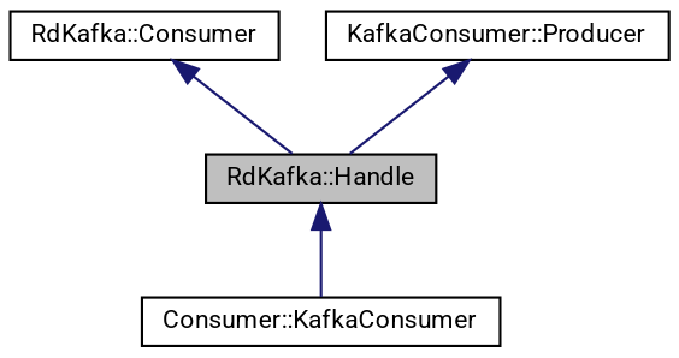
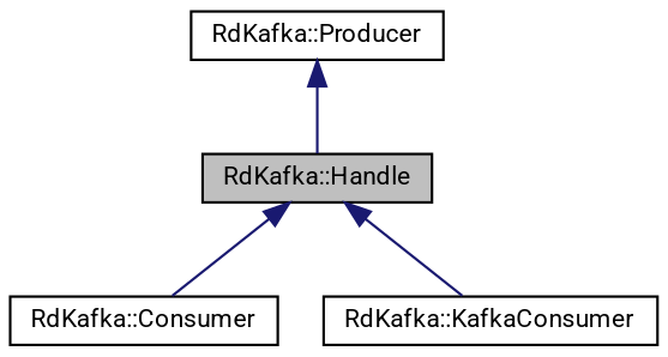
  digraph {
    fontname=Roboto
    node [color=black fillcolor=white fontname=Roboto fontsize=10 shape=record style=filled]
    edge [color=midnightblue dir=back fontname=Roboto fontsize=10 labelfontname=Helvetica labelfontsize=10 style=solid]
    n1 [fillcolor=grey75 fontcolor=black height=0.2 label="RdKafka::Handle" width=0.4]
    n2 [height=0.2 label="RdKafka::Consumer" width=0.4]
-   n3 [height=0.2 label="Consumer::KafkaConsumer" width=0.4]
-   n4 [height=0.2 label="KafkaConsumer::Producer" width=0.4]
-   n2 -> n1
+   n3 [height=0.2 label="RdKafka::KafkaConsumer" width=0.4]
+   n4 [height=0.2 label="RdKafka::Producer" width=0.4]
+   n1 -> n2
    n1 -> n3
    n4 -> n1
  }
